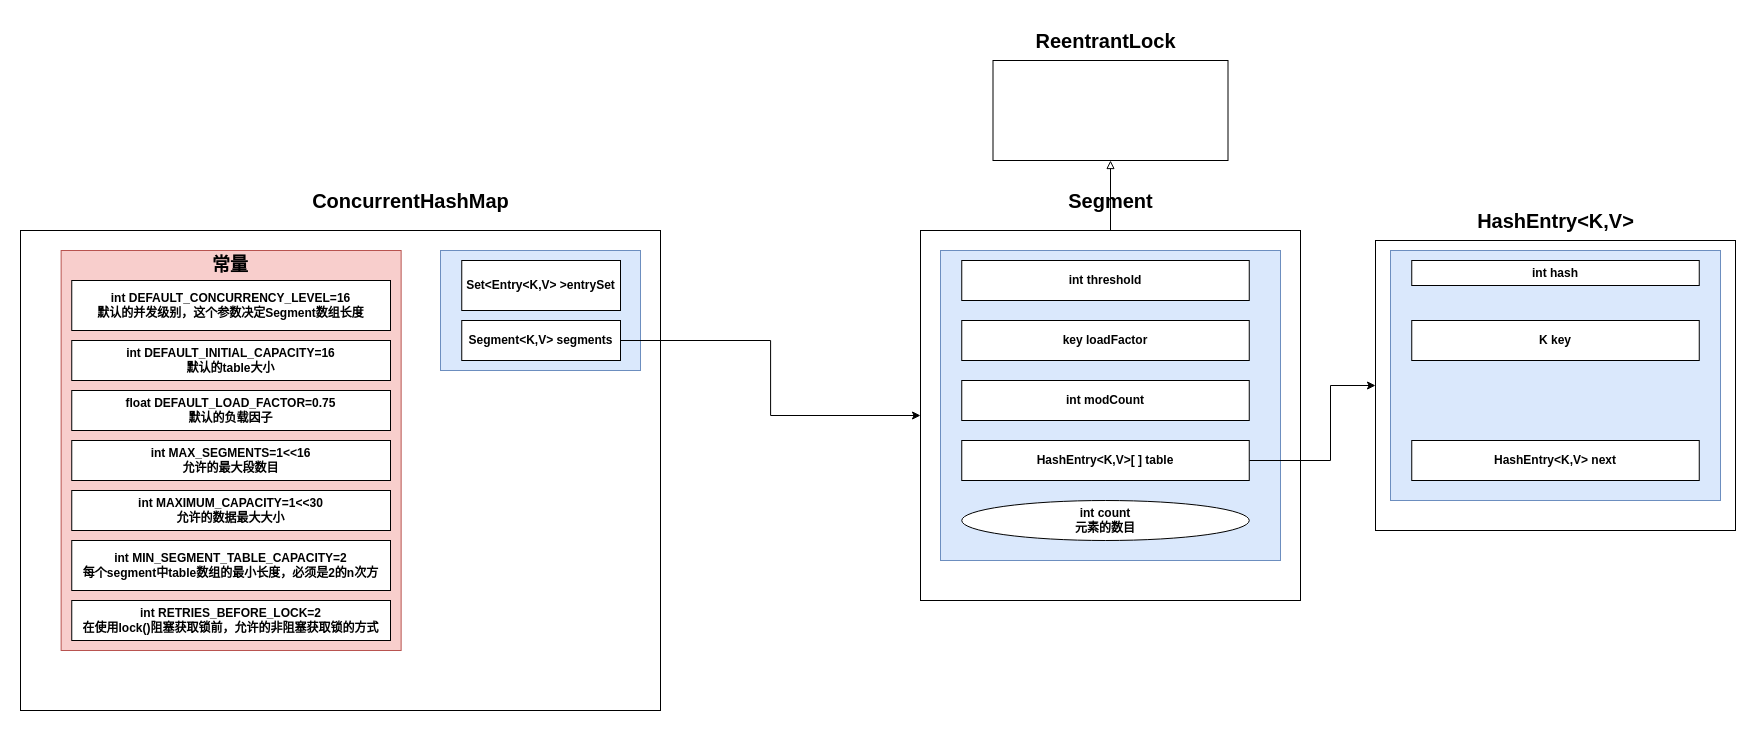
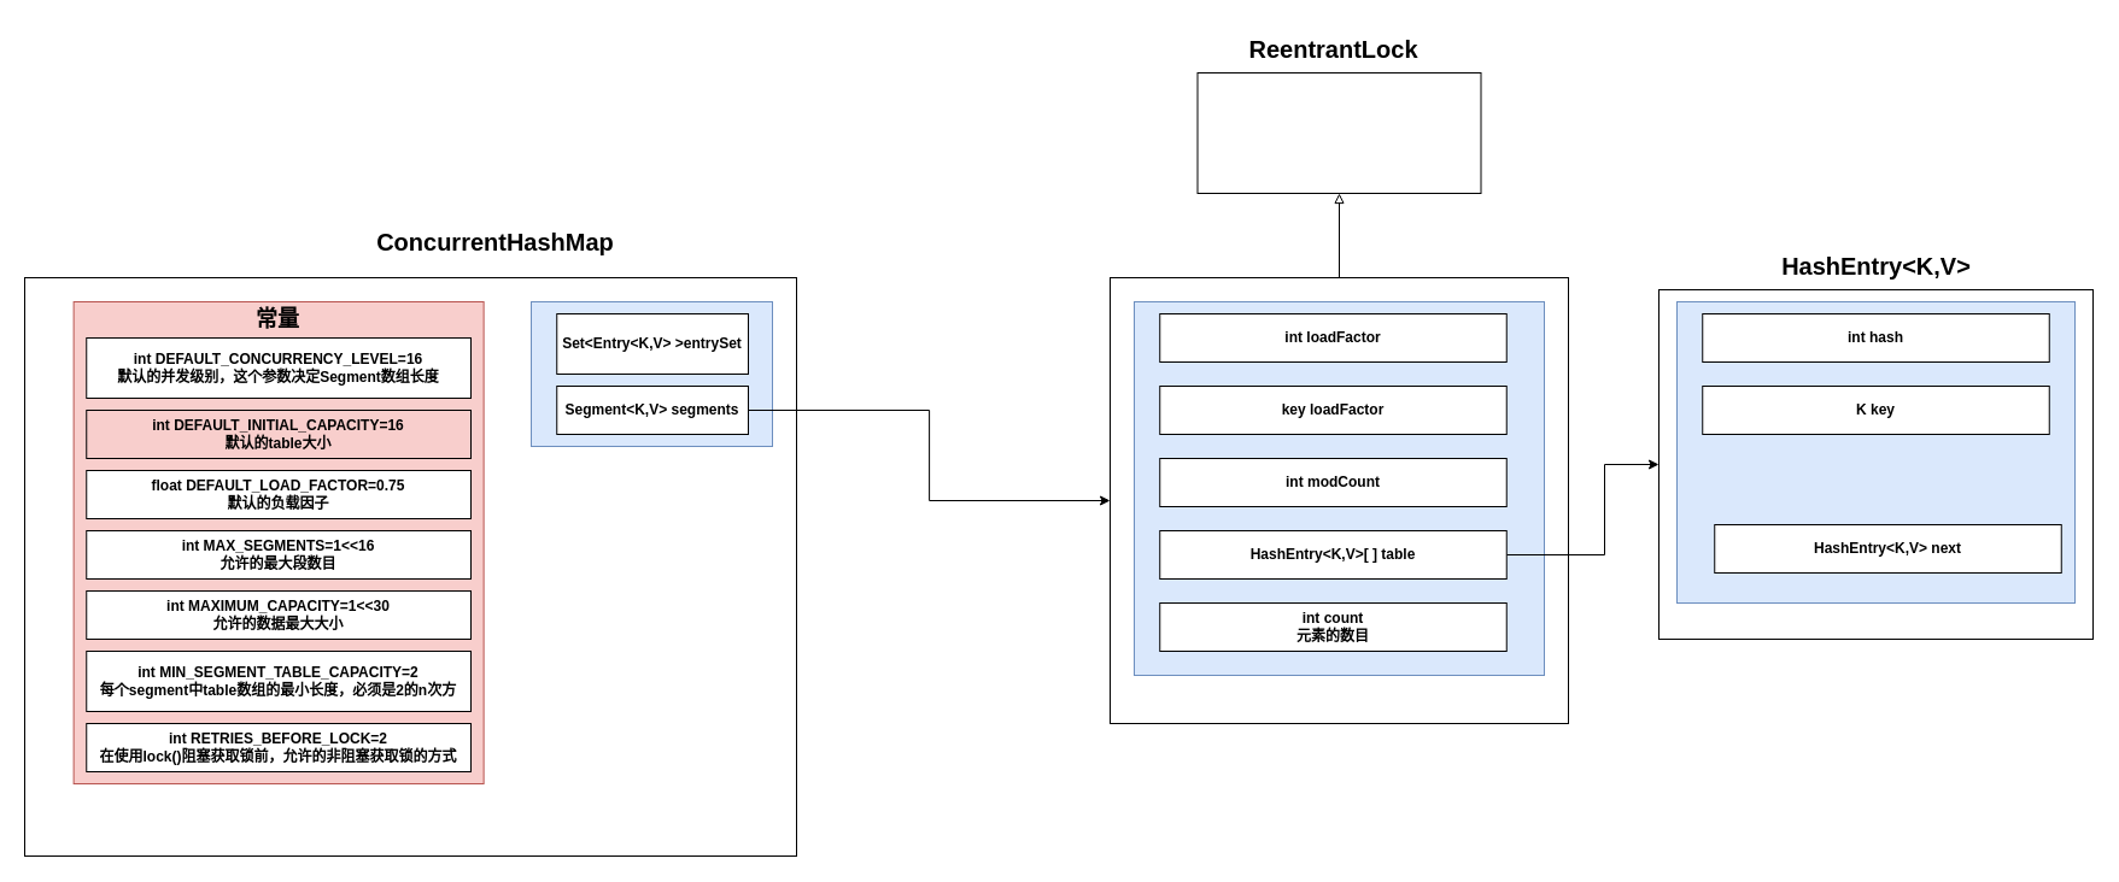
  <mxCell id="0" />
  <mxCell id="1" parent="0" />
  <mxCell id="2" value="" style="rounded=0;whiteSpace=wrap;html=1;" parent="1" vertex="1"><mxGeometry x="20" y="230" width="640" height="480" as="geometry" /></mxCell>
  <mxCell id="3" value="&lt;b&gt;&lt;font style=&quot;font-size: 20px&quot;&gt;ConcurrentHashMap&lt;/font&gt;&lt;/b&gt;" style="text;html=1;strokeColor=none;fillColor=none;align=center;verticalAlign=middle;whiteSpace=wrap;rounded=0;" parent="1" vertex="1"><mxGeometry x="287.5" y="180" width="245" height="40" as="geometry" /></mxCell>
  <mxCell id="4" value="" style="rounded=0;whiteSpace=wrap;html=1;fillColor=#f8cecc;strokeColor=#b85450;" parent="1" vertex="1"><mxGeometry x="60.63" y="250" width="340" height="400" as="geometry" /></mxCell>
  <mxCell id="5" value="&lt;b&gt;int DEFAULT_CONCURRENCY_LEVEL=16&lt;br&gt;默认的并发级别，这个参数决定Segment数组长度&lt;/b&gt;" style="rounded=0;whiteSpace=wrap;html=1;" parent="1" vertex="1"><mxGeometry x="71.25" y="280" width="318.75" height="50" as="geometry" /></mxCell>
- <mxCell id="6" value="&lt;b&gt;int DEFAULT_INITIAL_CAPACITY=16&lt;br&gt;默认的table大小&lt;br&gt;&lt;/b&gt;" style="rounded=0;whiteSpace=wrap;html=1;" parent="1" vertex="1"><mxGeometry x="71.25" y="340" width="318.75" height="40" as="geometry" /></mxCell>
+ <mxCell id="6" value="&lt;b&gt;int DEFAULT_INITIAL_CAPACITY=16&lt;br&gt;默认的table大小&lt;br&gt;&lt;/b&gt;" style="rounded=0;whiteSpace=wrap;html=1;fillColor=#f8cecc;" parent="1" vertex="1"><mxGeometry x="71.25" y="340" width="318.75" height="40" as="geometry" /></mxCell>
  <mxCell id="7" value="&lt;b&gt;&lt;font style=&quot;font-size: 18px&quot;&gt;常量&lt;/font&gt;&lt;/b&gt;" style="text;html=1;strokeColor=none;fillColor=none;align=center;verticalAlign=middle;whiteSpace=wrap;rounded=0;" parent="1" vertex="1"><mxGeometry x="190" y="250" width="80" height="30" as="geometry" /></mxCell>
  <mxCell id="8" value="&lt;b&gt;float DEFAULT_LOAD_FACTOR=0.75&lt;br&gt;默认的负载因子&lt;br&gt;&lt;/b&gt;" style="rounded=0;whiteSpace=wrap;html=1;" parent="1" vertex="1"><mxGeometry x="71.25" y="390" width="318.75" height="40" as="geometry" /></mxCell>
  <mxCell id="9" value="&lt;b&gt;int MAX_SEGMENTS=1&amp;lt;&amp;lt;16&lt;br&gt;允许的最大段数目&lt;br&gt;&lt;/b&gt;" style="rounded=0;whiteSpace=wrap;html=1;" parent="1" vertex="1"><mxGeometry x="71.25" y="440" width="318.75" height="40" as="geometry" /></mxCell>
  <mxCell id="10" value="&lt;b&gt;int MAXIMUM_CAPACITY=1&amp;lt;&amp;lt;30&lt;br&gt;允许的数据最大大小&lt;br&gt;&lt;/b&gt;" style="rounded=0;whiteSpace=wrap;html=1;" parent="1" vertex="1"><mxGeometry x="71.25" y="490" width="318.75" height="40" as="geometry" /></mxCell>
  <mxCell id="11" value="&lt;b&gt;int MIN_SEGMENT_TABLE_CAPACITY=2&lt;br&gt;每个segment中table数组的最小长度，必须是2的n次方&lt;br&gt;&lt;/b&gt;" style="rounded=0;whiteSpace=wrap;html=1;" parent="1" vertex="1"><mxGeometry x="71.25" y="540" width="318.75" height="50" as="geometry" /></mxCell>
  <mxCell id="12" value="&lt;b&gt;int RETRIES_BEFORE_LOCK=2&lt;br&gt;在使用lock()阻塞获取锁前，允许的非阻塞获取锁的方式&lt;br&gt;&lt;/b&gt;" style="rounded=0;whiteSpace=wrap;html=1;" parent="1" vertex="1"><mxGeometry x="71.25" y="600" width="318.75" height="40" as="geometry" /></mxCell>
  <mxCell id="13" value="" style="rounded=0;whiteSpace=wrap;html=1;fillColor=#dae8fc;strokeColor=#6c8ebf;" parent="1" vertex="1"><mxGeometry x="440" y="250" width="200" height="120" as="geometry" /></mxCell>
  <mxCell id="14" value="&lt;b&gt;Set&amp;lt;Entry&amp;lt;K,V&amp;gt; &amp;gt;entrySet&lt;br&gt;&lt;/b&gt;" style="rounded=0;whiteSpace=wrap;html=1;" parent="1" vertex="1"><mxGeometry x="461.25" y="260" width="158.75" height="50" as="geometry" /></mxCell>
  <mxCell id="15" style="edgeStyle=orthogonalEdgeStyle;rounded=0;orthogonalLoop=1;jettySize=auto;html=1;exitX=1;exitY=0.5;exitDx=0;exitDy=0;" parent="1" source="16" target="18" edge="1"><mxGeometry relative="1" as="geometry" /></mxCell>
  <mxCell id="16" value="&lt;b&gt;Segment&amp;lt;K,V&amp;gt; segments&lt;br&gt;&lt;/b&gt;" style="rounded=0;whiteSpace=wrap;html=1;" parent="1" vertex="1"><mxGeometry x="461.25" y="320" width="158.75" height="40" as="geometry" /></mxCell>
  <mxCell id="17" style="edgeStyle=orthogonalEdgeStyle;rounded=0;orthogonalLoop=1;jettySize=auto;html=1;exitX=0.5;exitY=0;exitDx=0;exitDy=0;entryX=0.5;entryY=1;entryDx=0;entryDy=0;endArrow=block;endFill=0;" parent="1" source="18" target="33" edge="1"><mxGeometry relative="1" as="geometry" /></mxCell>
  <mxCell id="18" value="" style="rounded=0;whiteSpace=wrap;html=1;" parent="1" vertex="1"><mxGeometry x="920" y="230" width="380" height="370" as="geometry" /></mxCell>
- <mxCell id="19" value="&lt;b&gt;&lt;font style=&quot;font-size: 20px&quot;&gt;Segment&lt;/font&gt;&lt;/b&gt;" style="text;html=1;strokeColor=none;fillColor=none;align=center;verticalAlign=middle;whiteSpace=wrap;rounded=0;" parent="1" vertex="1"><mxGeometry x="987.5" y="180" width="245" height="40" as="geometry" /></mxCell>
  <mxCell id="20" value="" style="rounded=0;whiteSpace=wrap;html=1;fillColor=#dae8fc;strokeColor=#6c8ebf;" parent="1" vertex="1"><mxGeometry x="940" y="250" width="340" height="310" as="geometry" /></mxCell>
- <mxCell id="21" value="&lt;b&gt;int threshold&lt;br&gt;&lt;/b&gt;" style="rounded=0;whiteSpace=wrap;html=1;" parent="1" vertex="1"><mxGeometry x="961.25" y="260" width="287.5" height="40" as="geometry" /></mxCell>
+ <mxCell id="21" value="&lt;b&gt;int loadFactor&lt;br&gt;&lt;/b&gt;" style="rounded=0;whiteSpace=wrap;html=1;" parent="1" vertex="1"><mxGeometry x="961.25" y="260" width="287.5" height="40" as="geometry" /></mxCell>
  <mxCell id="22" value="&lt;b&gt;key loadFactor&lt;br&gt;&lt;/b&gt;" style="rounded=0;whiteSpace=wrap;html=1;" parent="1" vertex="1"><mxGeometry x="961.25" y="320" width="287.5" height="40" as="geometry" /></mxCell>
  <mxCell id="23" value="&lt;b&gt;int modCount&lt;br&gt;&lt;/b&gt;" style="rounded=0;whiteSpace=wrap;html=1;" parent="1" vertex="1"><mxGeometry x="961.25" y="380" width="287.5" height="40" as="geometry" /></mxCell>
  <mxCell id="24" style="edgeStyle=orthogonalEdgeStyle;rounded=0;orthogonalLoop=1;jettySize=auto;html=1;exitX=1;exitY=0.5;exitDx=0;exitDy=0;entryX=0;entryY=0.5;entryDx=0;entryDy=0;" parent="1" source="25" target="27" edge="1"><mxGeometry relative="1" as="geometry"><Array as="points"><mxPoint x="1330" y="460" /><mxPoint x="1330" y="385" /></Array></mxGeometry></mxCell>
  <mxCell id="25" value="&lt;b&gt;HashEntry&amp;lt;K,V&amp;gt;[ ] table&lt;br&gt;&lt;/b&gt;" style="rounded=0;whiteSpace=wrap;html=1;" parent="1" vertex="1"><mxGeometry x="961.25" y="440" width="287.5" height="40" as="geometry" /></mxCell>
- <mxCell id="26" value="&lt;b&gt;int count&lt;br&gt;元素的数目&lt;br&gt;&lt;/b&gt;" style="ellipse;whiteSpace=wrap;html=1;" parent="1" vertex="1"><mxGeometry x="961.25" y="500" width="287.5" height="40" as="geometry" /></mxCell>
+ <mxCell id="26" value="&lt;b&gt;int count&lt;br&gt;元素的数目&lt;br&gt;&lt;/b&gt;" style="rounded=0;whiteSpace=wrap;html=1;" parent="1" vertex="1"><mxGeometry x="961.25" y="500" width="287.5" height="40" as="geometry" /></mxCell>
  <mxCell id="27" value="" style="rounded=0;whiteSpace=wrap;html=1;" parent="1" vertex="1"><mxGeometry x="1375" y="240" width="360" height="290" as="geometry" /></mxCell>
  <mxCell id="28" value="&lt;b&gt;&lt;font style=&quot;font-size: 20px&quot;&gt;HashEntry&amp;lt;K,V&amp;gt;&lt;/font&gt;&lt;/b&gt;" style="text;html=1;strokeColor=none;fillColor=none;align=center;verticalAlign=middle;whiteSpace=wrap;rounded=0;" parent="1" vertex="1"><mxGeometry x="1432.5" y="200" width="245" height="40" as="geometry" /></mxCell>
  <mxCell id="29" value="" style="rounded=0;whiteSpace=wrap;html=1;fillColor=#dae8fc;strokeColor=#6c8ebf;" parent="1" vertex="1"><mxGeometry x="1390" y="250" width="330" height="250" as="geometry" /></mxCell>
- <mxCell id="30" value="&lt;b&gt;int hash&lt;br&gt;&lt;/b&gt;" style="rounded=0;whiteSpace=wrap;html=1;" parent="1" vertex="1"><mxGeometry x="1411.25" y="260" width="287.5" height="25" as="geometry" /></mxCell>
+ <mxCell id="30" value="&lt;b&gt;int hash&lt;br&gt;&lt;/b&gt;" style="rounded=0;whiteSpace=wrap;html=1;" parent="1" vertex="1"><mxGeometry x="1411.25" y="260" width="287.5" height="40" as="geometry" /></mxCell>
  <mxCell id="31" value="&lt;b&gt;K key&lt;br&gt;&lt;/b&gt;" style="rounded=0;whiteSpace=wrap;html=1;" parent="1" vertex="1"><mxGeometry x="1411.25" y="320" width="287.5" height="40" as="geometry" /></mxCell>
- <mxCell id="32" value="&lt;b&gt;HashEntry&amp;lt;K,V&amp;gt; next&lt;br&gt;&lt;/b&gt;" style="rounded=0;whiteSpace=wrap;html=1;" parent="1" vertex="1"><mxGeometry x="1411.25" y="440" width="287.5" height="40" as="geometry" /></mxCell>
+ <mxCell id="32" value="&lt;b&gt;HashEntry&amp;lt;K,V&amp;gt; next&lt;br&gt;&lt;/b&gt;" style="rounded=0;whiteSpace=wrap;html=1;" parent="1" vertex="1"><mxGeometry x="1421.25" y="435" width="287.5" height="40" as="geometry" /></mxCell>
  <mxCell id="33" value="" style="rounded=0;whiteSpace=wrap;html=1;" parent="1" vertex="1"><mxGeometry x="992.5" y="60" width="235" height="100" as="geometry" /></mxCell>
  <mxCell id="34" value="&lt;b&gt;&lt;font style=&quot;font-size: 20px&quot;&gt;ReentrantLock&lt;/font&gt;&lt;/b&gt;" style="text;html=1;strokeColor=none;fillColor=none;align=center;verticalAlign=middle;whiteSpace=wrap;rounded=0;" parent="1" vertex="1"><mxGeometry x="982.5" y="20" width="245" height="40" as="geometry" /></mxCell>
